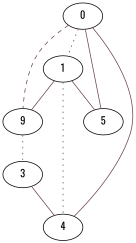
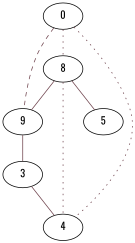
  graph {
    fontname=Oswald
    node [fontname=Oswald]
    edge [color="#6d414b" fontname=Oswald style=dotted]
    0
-   1
+   1 [label=8]
    n3 [label=9]
    4
    5
    3
    0 -- 1
    0 -- n3 [style=dashed]
-   0 -- 4 [style=solid]
-   0 -- 5 [style=solid]
+   0 -- 4
    1 -- n3 [style=solid]
    1 -- 4
    1 -- 5 [style=solid]
-   n3 -- 3
+   n3 -- 3 [style=solid]
    3 -- 4 [style=solid]
  }
